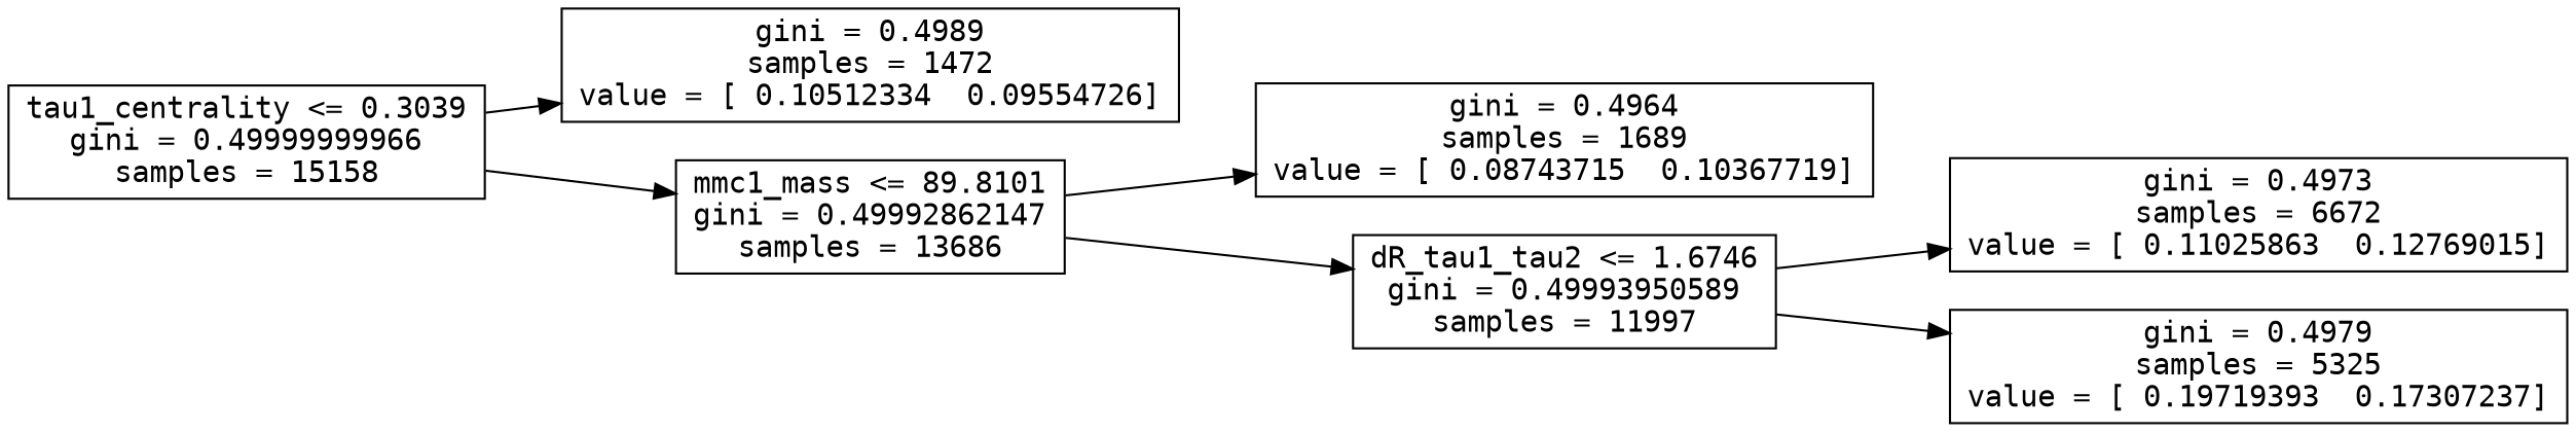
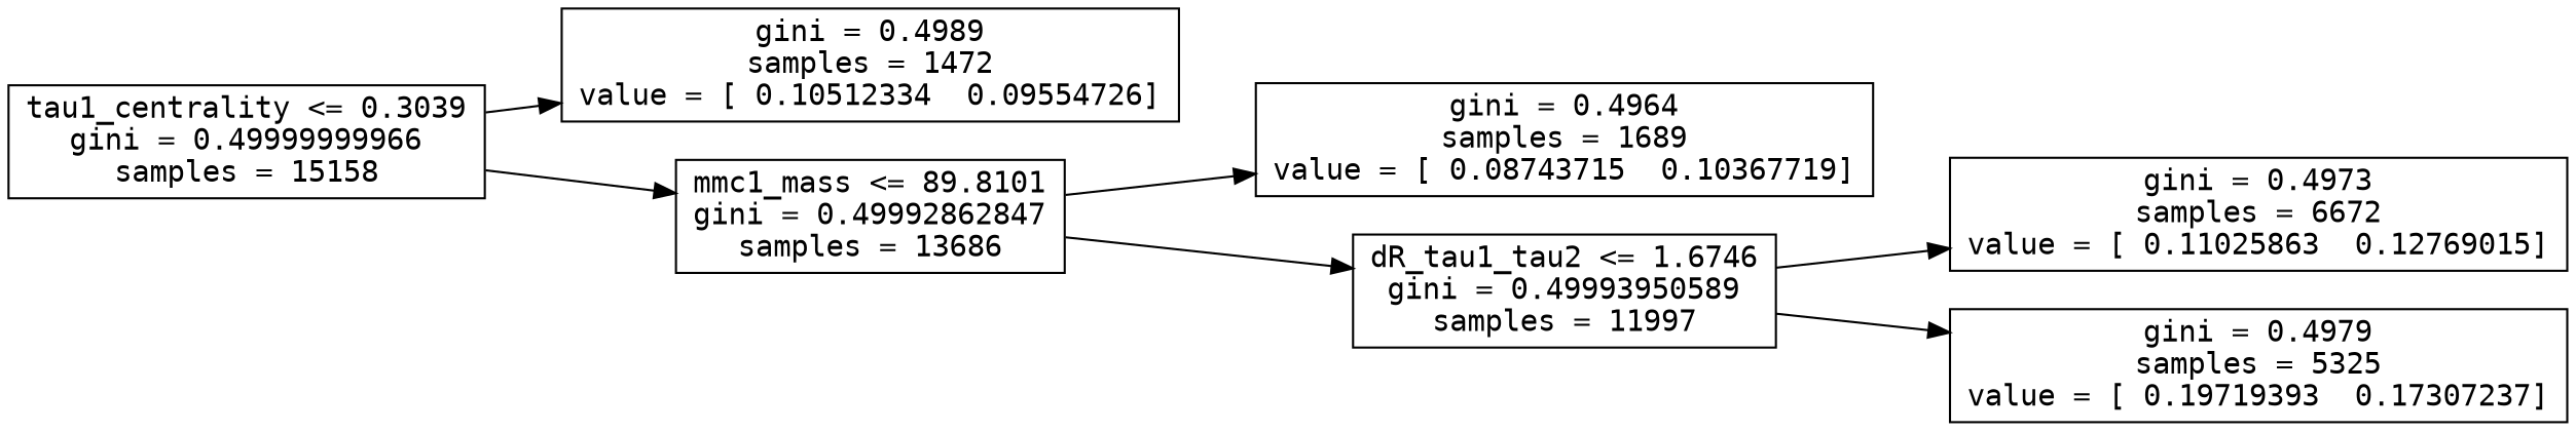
  digraph {
    rankdir=LR
    fontname="DejaVu Sans Mono"
    node [shape=box fontname="DejaVu Sans Mono"]
    edge [fontname="DejaVu Sans Mono"]
    n1 [label="tau1_centrality <= 0.3039\ngini = 0.49999999966\nsamples = 15158"]
    n2 [label="gini = 0.4989\nsamples = 1472\nvalue = [ 0.10512334  0.09554726]"]
-   n3 [label="mmc1_mass <= 89.8101\ngini = 0.49992862147\nsamples = 13686"]
+   n3 [label="mmc1_mass <= 89.8101\ngini = 0.49992862847\nsamples = 13686"]
    n4 [label="gini = 0.4964\nsamples = 1689\nvalue = [ 0.08743715  0.10367719]"]
    n5 [label="dR_tau1_tau2 <= 1.6746\ngini = 0.49993950589\nsamples = 11997"]
    n6 [label="gini = 0.4973\nsamples = 6672\nvalue = [ 0.11025863  0.12769015]"]
    n7 [label="gini = 0.4979\nsamples = 5325\nvalue = [ 0.19719393  0.17307237]"]
    n1 -> n2
    n1 -> n3
    n3 -> n4
    n3 -> n5
    n5 -> n6
    n5 -> n7
  }
